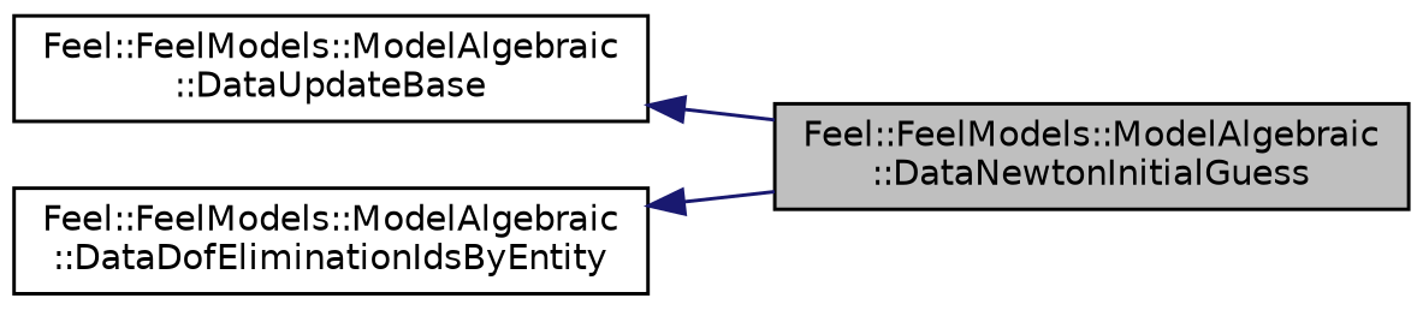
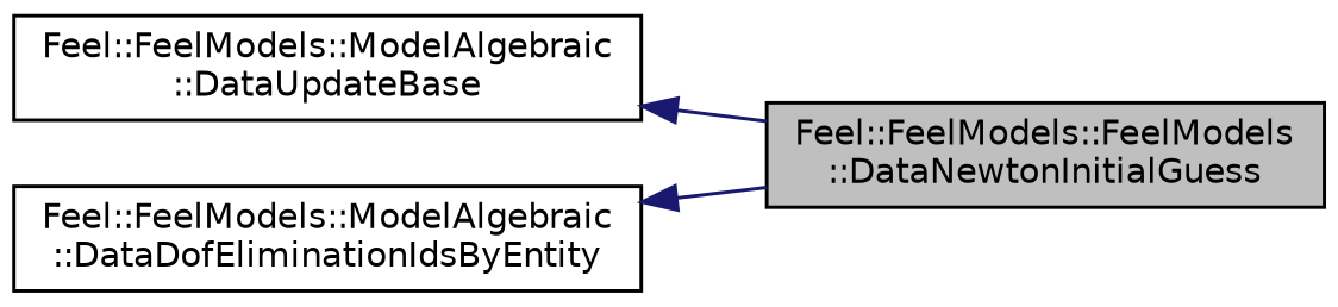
  digraph {
    rankdir=LR
    node [color=black fillcolor=white fontname=Helvetica fontsize=10 shape=record style=filled]
    edge [color=midnightblue dir=back fontname=Helvetica fontsize=10 labelfontname=Helvetica labelfontsize=10 style=solid]
-   n1 [fillcolor=grey75 fontcolor=black height=0.2 label="Feel::FeelModels::ModelAlgebraic\l::DataNewtonInitialGuess" width=0.4]
+   n1 [fillcolor=grey75 fontcolor=black height=0.2 label="Feel::FeelModels::FeelModels\l::DataNewtonInitialGuess" width=0.4]
    n2 [height=0.2 label="Feel::FeelModels::ModelAlgebraic\l::DataUpdateBase" width=0.4]
    n3 [height=0.2 label="Feel::FeelModels::ModelAlgebraic\l::DataDofEliminationIdsByEntity" width=0.4]
    n2 -> n1
    n3 -> n1
  }
